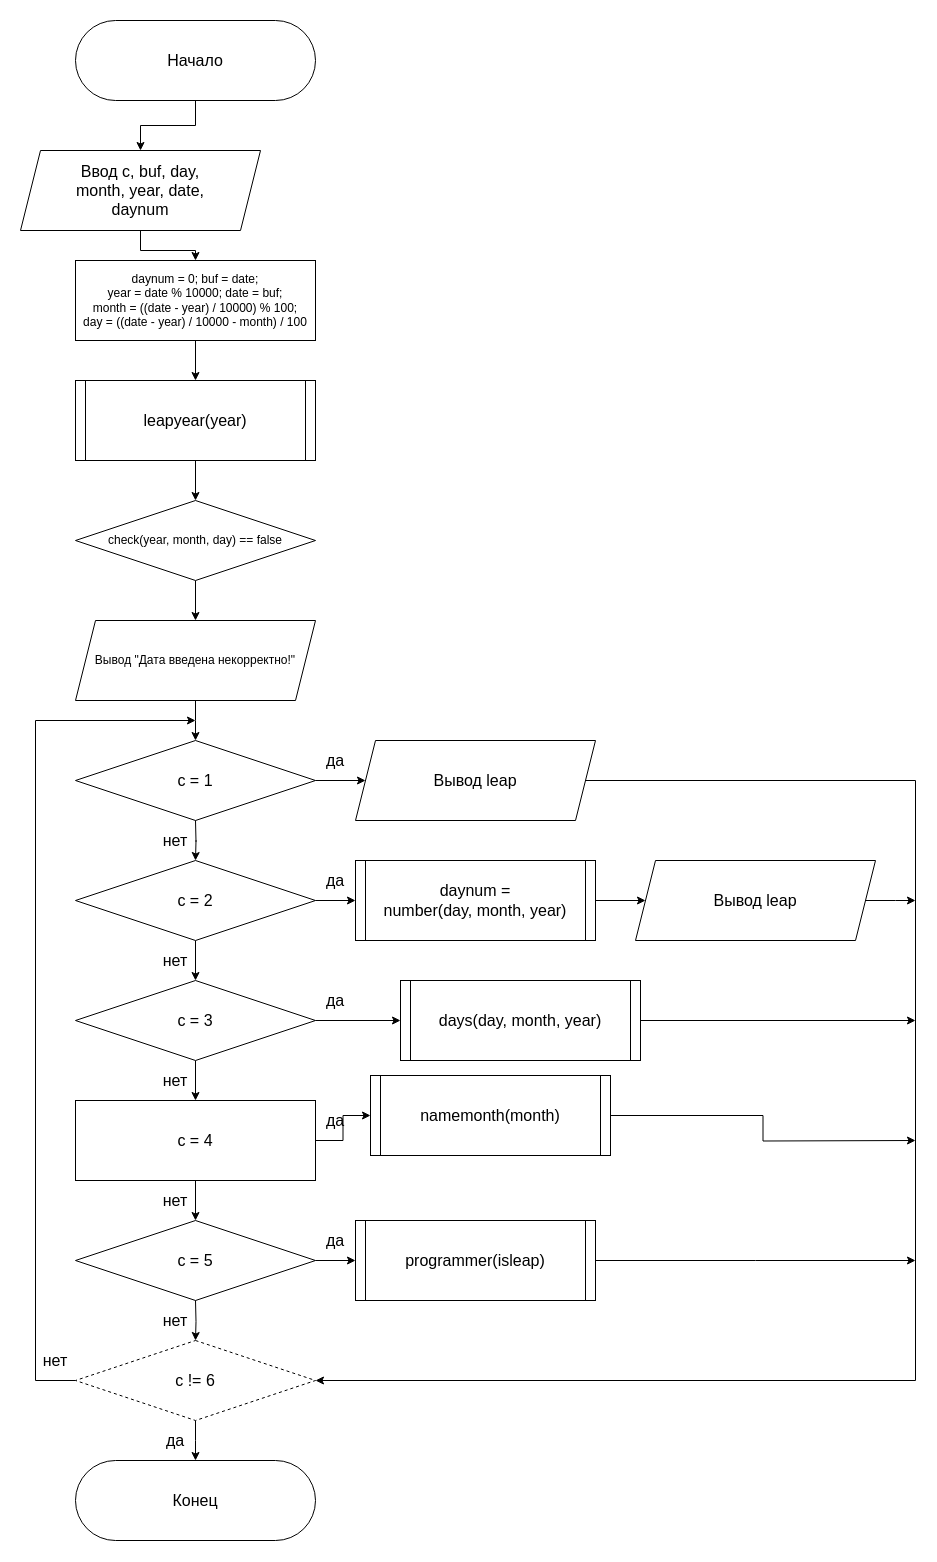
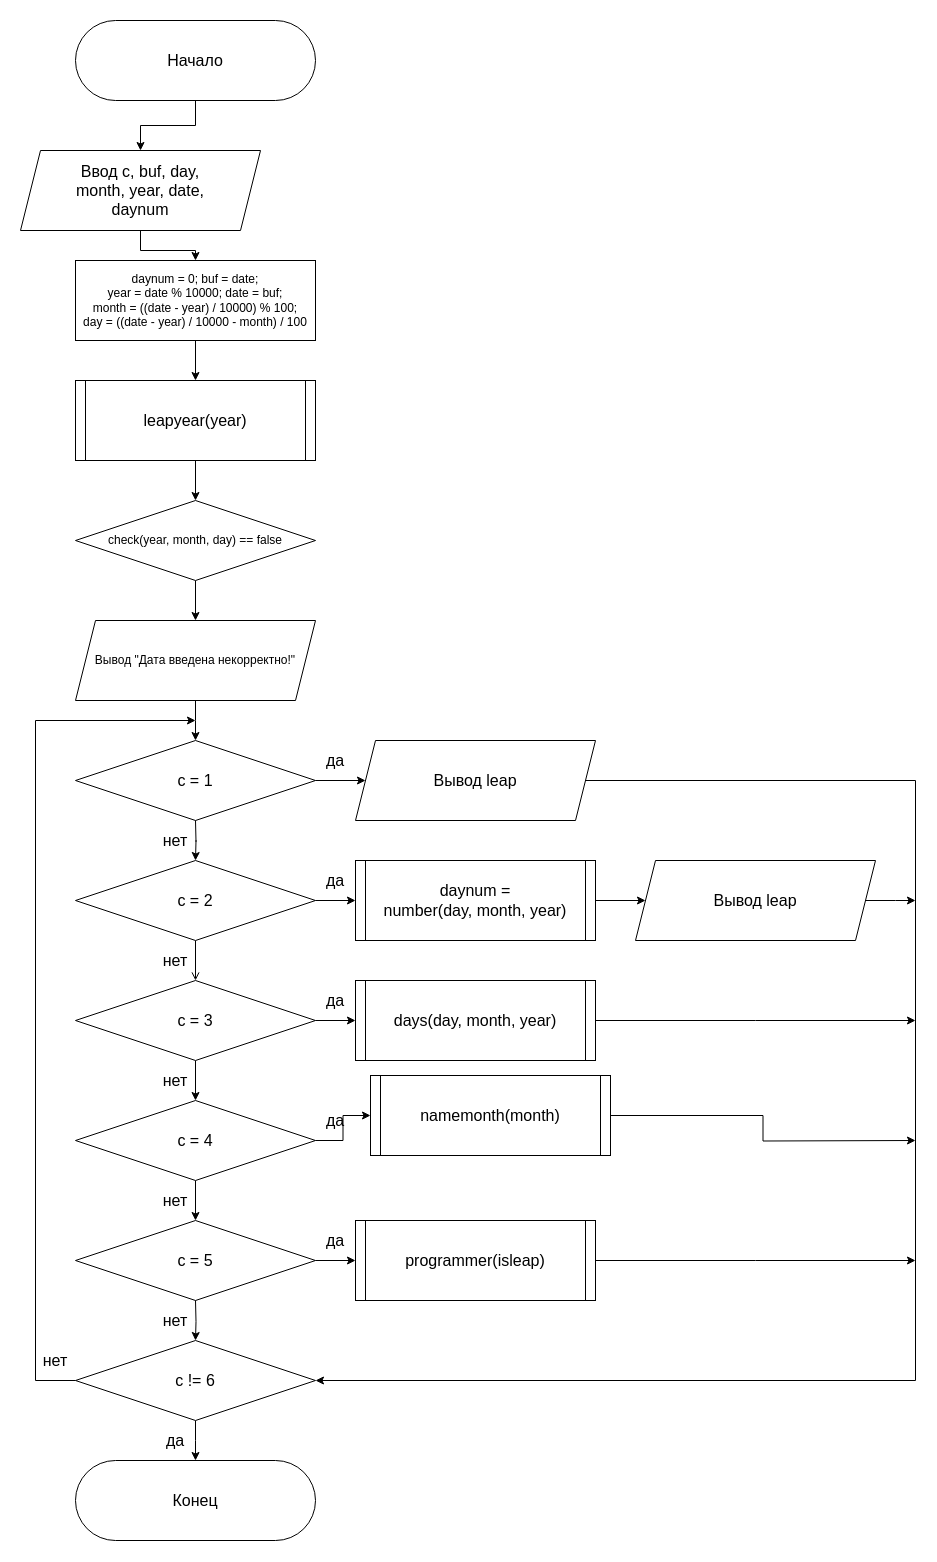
  <mxCell id="0" />
  <mxCell id="1" parent="0" />
  <mxCell id="2" style="edgeStyle=orthogonalEdgeStyle;rounded=0;orthogonalLoop=1;jettySize=auto;html=1;exitX=0.5;exitY=1;exitDx=0;exitDy=0;entryX=0.5;entryY=0;entryDx=0;entryDy=0;fontSize=16;" edge="1" parent="1" source="3" target="5"><mxGeometry relative="1" as="geometry" /></mxCell>
  <mxCell id="3" value="Начало" style="rounded=1;whiteSpace=wrap;html=1;arcSize=50;fontSize=16;" vertex="1" parent="1"><mxGeometry x="75" y="20" width="240" height="80" as="geometry" /></mxCell>
  <mxCell id="4" style="edgeStyle=orthogonalEdgeStyle;rounded=0;orthogonalLoop=1;jettySize=auto;html=1;exitX=0.5;exitY=1;exitDx=0;exitDy=0;entryX=0.5;entryY=0;entryDx=0;entryDy=0;" edge="1" parent="1" source="5" target="7"><mxGeometry relative="1" as="geometry" /></mxCell>
  <mxCell id="5" value="Ввод c, buf, day,&lt;br&gt;month, year, date,&lt;br style=&quot;font-size: 16px;&quot;&gt;daynum" style="shape=parallelogram;perimeter=parallelogramPerimeter;whiteSpace=wrap;html=1;fixedSize=1;fontSize=16;" vertex="1" parent="1"><mxGeometry x="20" y="150" width="240" height="80" as="geometry" /></mxCell>
  <mxCell id="6" style="edgeStyle=orthogonalEdgeStyle;rounded=0;orthogonalLoop=1;jettySize=auto;html=1;exitX=0.5;exitY=1;exitDx=0;exitDy=0;entryX=0.5;entryY=0;entryDx=0;entryDy=0;" edge="1" parent="1" source="7" target="9"><mxGeometry relative="1" as="geometry" /></mxCell>
  <mxCell id="7" value="daynum = 0; buf = date;&lt;br&gt;year = date % 10000; date = buf;&lt;br&gt;&lt;div&gt;month = ((date - year) / 10000) % 100;&lt;/div&gt;&lt;div&gt;&#09;day = ((date - year) / 10000 - month) / 100&lt;/div&gt;" style="rounded=0;whiteSpace=wrap;html=1;" vertex="1" parent="1"><mxGeometry x="75" y="260" width="240" height="80" as="geometry" /></mxCell>
  <mxCell id="8" style="edgeStyle=orthogonalEdgeStyle;rounded=0;orthogonalLoop=1;jettySize=auto;html=1;exitX=0.5;exitY=1;exitDx=0;exitDy=0;entryX=0.5;entryY=0;entryDx=0;entryDy=0;" edge="1" parent="1" source="9" target="11"><mxGeometry relative="1" as="geometry" /></mxCell>
  <mxCell id="9" value="leapyear(year)" style="shape=process;whiteSpace=wrap;html=1;backgroundOutline=1;size=0.042;fontSize=16;" vertex="1" parent="1"><mxGeometry x="75" y="380" width="240" height="80" as="geometry" /></mxCell>
  <mxCell id="10" style="edgeStyle=orthogonalEdgeStyle;rounded=0;orthogonalLoop=1;jettySize=auto;html=1;exitX=0.5;exitY=1;exitDx=0;exitDy=0;entryX=0.5;entryY=0;entryDx=0;entryDy=0;" edge="1" parent="1" source="11" target="13"><mxGeometry relative="1" as="geometry" /></mxCell>
  <mxCell id="11" value="check(year, month, day) == false" style="rhombus;whiteSpace=wrap;html=1;" vertex="1" parent="1"><mxGeometry x="75" y="500" width="240" height="80" as="geometry" /></mxCell>
  <mxCell id="12" style="edgeStyle=orthogonalEdgeStyle;rounded=0;orthogonalLoop=1;jettySize=auto;html=1;exitX=0.5;exitY=1;exitDx=0;exitDy=0;fontSize=16;" edge="1" parent="1" source="13"><mxGeometry relative="1" as="geometry"><mxPoint x="195" y="740" as="targetPoint" /></mxGeometry></mxCell>
  <mxCell id="13" value="Вывод &quot;Дата введена некорректно!&quot;" style="shape=parallelogram;perimeter=parallelogramPerimeter;whiteSpace=wrap;html=1;fixedSize=1;" vertex="1" parent="1"><mxGeometry x="75" y="620" width="240" height="80" as="geometry" /></mxCell>
  <mxCell id="14" style="edgeStyle=orthogonalEdgeStyle;rounded=0;orthogonalLoop=1;jettySize=auto;html=1;exitX=1;exitY=0.5;exitDx=0;exitDy=0;entryX=0;entryY=0.5;entryDx=0;entryDy=0;fontSize=16;" edge="1" parent="1" source="15" target="17"><mxGeometry relative="1" as="geometry" /></mxCell>
  <mxCell id="15" value="c = 1" style="rhombus;whiteSpace=wrap;html=1;fontSize=16;" vertex="1" parent="1"><mxGeometry x="75" y="740" width="240" height="80" as="geometry" /></mxCell>
  <mxCell id="16" style="edgeStyle=orthogonalEdgeStyle;rounded=0;orthogonalLoop=1;jettySize=auto;html=1;exitX=1;exitY=0.5;exitDx=0;exitDy=0;entryX=1;entryY=0.5;entryDx=0;entryDy=0;fontSize=16;" edge="1" parent="1" source="17" target="43"><mxGeometry relative="1" as="geometry"><Array as="points"><mxPoint x="915" y="780" /><mxPoint x="915" y="1380" /></Array></mxGeometry></mxCell>
  <mxCell id="17" value="Вывод leap" style="shape=parallelogram;perimeter=parallelogramPerimeter;whiteSpace=wrap;html=1;fixedSize=1;fontSize=16;" vertex="1" parent="1"><mxGeometry x="355" y="740" width="240" height="80" as="geometry" /></mxCell>
  <mxCell id="18" style="edgeStyle=orthogonalEdgeStyle;rounded=0;orthogonalLoop=1;jettySize=auto;html=1;exitX=0.5;exitY=1;exitDx=0;exitDy=0;fontSize=16;" edge="1" parent="1"><mxGeometry relative="1" as="geometry"><mxPoint x="195" y="860" as="targetPoint" /><mxPoint x="195" y="820" as="sourcePoint" /></mxGeometry></mxCell>
  <mxCell id="19" style="edgeStyle=orthogonalEdgeStyle;rounded=0;orthogonalLoop=1;jettySize=auto;html=1;exitX=1;exitY=0.5;exitDx=0;exitDy=0;entryX=0;entryY=0.5;entryDx=0;entryDy=0;fontSize=16;" edge="1" parent="1" source="21" target="25"><mxGeometry relative="1" as="geometry" /></mxCell>
- <mxCell id="20" style="edgeStyle=orthogonalEdgeStyle;rounded=0;orthogonalLoop=1;jettySize=auto;html=1;exitX=0.5;exitY=1;exitDx=0;exitDy=0;entryX=0.5;entryY=0;entryDx=0;entryDy=0;fontSize=16;" edge="1" parent="1" source="21" target="28"><mxGeometry relative="1" as="geometry" /></mxCell>
+ <mxCell id="20" style="edgeStyle=orthogonalEdgeStyle;rounded=0;orthogonalLoop=1;jettySize=auto;html=1;exitX=0.5;exitY=1;exitDx=0;exitDy=0;entryX=0.5;entryY=0;entryDx=0;entryDy=0;fontSize=16;endArrow=open;" edge="1" parent="1" source="21" target="28"><mxGeometry relative="1" as="geometry" /></mxCell>
  <mxCell id="21" value="c = 2" style="rhombus;whiteSpace=wrap;html=1;fontSize=16;" vertex="1" parent="1"><mxGeometry x="75" y="860" width="240" height="80" as="geometry" /></mxCell>
  <mxCell id="22" style="edgeStyle=orthogonalEdgeStyle;rounded=0;orthogonalLoop=1;jettySize=auto;html=1;exitX=1;exitY=0.5;exitDx=0;exitDy=0;fontSize=16;" edge="1" parent="1" source="23"><mxGeometry relative="1" as="geometry"><mxPoint x="915" y="900" as="targetPoint" /></mxGeometry></mxCell>
  <mxCell id="23" value="Вывод leap" style="shape=parallelogram;perimeter=parallelogramPerimeter;whiteSpace=wrap;html=1;fixedSize=1;fontSize=16;" vertex="1" parent="1"><mxGeometry x="635" y="860" width="240" height="80" as="geometry" /></mxCell>
  <mxCell id="24" style="edgeStyle=orthogonalEdgeStyle;rounded=0;orthogonalLoop=1;jettySize=auto;html=1;exitX=1;exitY=0.5;exitDx=0;exitDy=0;entryX=0;entryY=0.5;entryDx=0;entryDy=0;fontSize=16;" edge="1" parent="1" source="25" target="23"><mxGeometry relative="1" as="geometry" /></mxCell>
  <mxCell id="25" value="daynum =&lt;br&gt;number(day, month, year)" style="shape=process;whiteSpace=wrap;html=1;backgroundOutline=1;size=0.042;fontSize=16;" vertex="1" parent="1"><mxGeometry x="355" y="860" width="240" height="80" as="geometry" /></mxCell>
  <mxCell id="26" style="edgeStyle=orthogonalEdgeStyle;rounded=0;orthogonalLoop=1;jettySize=auto;html=1;exitX=1;exitY=0.5;exitDx=0;exitDy=0;entryX=0;entryY=0.5;entryDx=0;entryDy=0;fontSize=16;" edge="1" parent="1" source="28" target="30"><mxGeometry relative="1" as="geometry" /></mxCell>
  <mxCell id="27" style="edgeStyle=orthogonalEdgeStyle;rounded=0;orthogonalLoop=1;jettySize=auto;html=1;exitX=0.5;exitY=1;exitDx=0;exitDy=0;fontSize=16;" edge="1" parent="1" source="28" target="33"><mxGeometry relative="1" as="geometry" /></mxCell>
  <mxCell id="28" value="c = 3" style="rhombus;whiteSpace=wrap;html=1;fontSize=16;" vertex="1" parent="1"><mxGeometry x="75" y="980" width="240" height="80" as="geometry" /></mxCell>
  <mxCell id="29" style="edgeStyle=orthogonalEdgeStyle;rounded=0;orthogonalLoop=1;jettySize=auto;html=1;exitX=1;exitY=0.5;exitDx=0;exitDy=0;fontSize=16;" edge="1" parent="1" source="30"><mxGeometry relative="1" as="geometry"><mxPoint x="915" y="1020" as="targetPoint" /></mxGeometry></mxCell>
- <mxCell id="30" value="days(day, month, year)" style="shape=process;whiteSpace=wrap;html=1;backgroundOutline=1;size=0.042;fontSize=16;" vertex="1" parent="1"><mxGeometry x="400" y="980" width="240" height="80" as="geometry" /></mxCell>
+ <mxCell id="30" value="days(day, month, year)" style="shape=process;whiteSpace=wrap;html=1;backgroundOutline=1;size=0.042;fontSize=16;" vertex="1" parent="1"><mxGeometry x="355" y="980" width="240" height="80" as="geometry" /></mxCell>
  <mxCell id="31" style="edgeStyle=orthogonalEdgeStyle;rounded=0;orthogonalLoop=1;jettySize=auto;html=1;exitX=1;exitY=0.5;exitDx=0;exitDy=0;entryX=0;entryY=0.5;entryDx=0;entryDy=0;fontSize=16;" edge="1" parent="1" source="33" target="35"><mxGeometry relative="1" as="geometry" /></mxCell>
  <mxCell id="32" style="edgeStyle=orthogonalEdgeStyle;rounded=0;orthogonalLoop=1;jettySize=auto;html=1;exitX=0.5;exitY=1;exitDx=0;exitDy=0;entryX=0.5;entryY=0;entryDx=0;entryDy=0;fontSize=16;" edge="1" parent="1" source="33" target="37"><mxGeometry relative="1" as="geometry" /></mxCell>
- <mxCell id="33" value="c = 4" style="whiteSpace=wrap;html=1;fontSize=16;rounded=0;" vertex="1" parent="1"><mxGeometry x="75" y="1100" width="240" height="80" as="geometry" /></mxCell>
+ <mxCell id="33" value="c = 4" style="rhombus;whiteSpace=wrap;html=1;fontSize=16;" vertex="1" parent="1"><mxGeometry x="75" y="1100" width="240" height="80" as="geometry" /></mxCell>
  <mxCell id="34" style="edgeStyle=orthogonalEdgeStyle;rounded=0;orthogonalLoop=1;jettySize=auto;html=1;exitX=1;exitY=0.5;exitDx=0;exitDy=0;fontSize=16;" edge="1" parent="1" source="35"><mxGeometry relative="1" as="geometry"><mxPoint x="915" y="1140" as="targetPoint" /></mxGeometry></mxCell>
  <mxCell id="35" value="namemonth(month)" style="shape=process;whiteSpace=wrap;html=1;backgroundOutline=1;size=0.042;fontSize=16;" vertex="1" parent="1"><mxGeometry x="370" y="1075" width="240" height="80" as="geometry" /></mxCell>
  <mxCell id="36" style="edgeStyle=orthogonalEdgeStyle;rounded=0;orthogonalLoop=1;jettySize=auto;html=1;exitX=1;exitY=0.5;exitDx=0;exitDy=0;entryX=0;entryY=0.5;entryDx=0;entryDy=0;fontSize=16;" edge="1" parent="1" source="37" target="39"><mxGeometry relative="1" as="geometry" /></mxCell>
  <mxCell id="37" value="c = 5" style="rhombus;whiteSpace=wrap;html=1;fontSize=16;" vertex="1" parent="1"><mxGeometry x="75" y="1220" width="240" height="80" as="geometry" /></mxCell>
  <mxCell id="38" style="edgeStyle=orthogonalEdgeStyle;rounded=0;orthogonalLoop=1;jettySize=auto;html=1;exitX=1;exitY=0.5;exitDx=0;exitDy=0;fontSize=16;" edge="1" parent="1" source="39"><mxGeometry relative="1" as="geometry"><mxPoint x="915" y="1260" as="targetPoint" /></mxGeometry></mxCell>
  <mxCell id="39" value="programmer(isleap)" style="shape=process;whiteSpace=wrap;html=1;backgroundOutline=1;size=0.042;fontSize=16;" vertex="1" parent="1"><mxGeometry x="355" y="1220" width="240" height="80" as="geometry" /></mxCell>
  <mxCell id="40" style="edgeStyle=orthogonalEdgeStyle;rounded=0;orthogonalLoop=1;jettySize=auto;html=1;exitX=0.5;exitY=1;exitDx=0;exitDy=0;entryX=0.5;entryY=0;entryDx=0;entryDy=0;fontSize=16;" edge="1" parent="1" target="43"><mxGeometry relative="1" as="geometry"><mxPoint x="195" y="1300" as="sourcePoint" /></mxGeometry></mxCell>
  <mxCell id="41" style="edgeStyle=orthogonalEdgeStyle;rounded=0;orthogonalLoop=1;jettySize=auto;html=1;exitX=0;exitY=0.5;exitDx=0;exitDy=0;fontSize=16;" edge="1" parent="1" source="43"><mxGeometry relative="1" as="geometry"><mxPoint x="195" y="720" as="targetPoint" /><Array as="points"><mxPoint x="35" y="1380" /><mxPoint x="35" y="720" /></Array></mxGeometry></mxCell>
  <mxCell id="42" style="edgeStyle=orthogonalEdgeStyle;rounded=0;orthogonalLoop=1;jettySize=auto;html=1;exitX=0.5;exitY=1;exitDx=0;exitDy=0;fontSize=16;" edge="1" parent="1" source="43"><mxGeometry relative="1" as="geometry"><mxPoint x="195" y="1460" as="targetPoint" /></mxGeometry></mxCell>
- <mxCell id="43" value="c != 6" style="rhombus;whiteSpace=wrap;html=1;fontSize=16;dashed=1;" vertex="1" parent="1"><mxGeometry x="75" y="1340" width="240" height="80" as="geometry" /></mxCell>
+ <mxCell id="43" value="c != 6" style="rhombus;whiteSpace=wrap;html=1;fontSize=16;" vertex="1" parent="1"><mxGeometry x="75" y="1340" width="240" height="80" as="geometry" /></mxCell>
  <mxCell id="44" value="Конец" style="rounded=1;whiteSpace=wrap;html=1;arcSize=50;fontSize=16;" vertex="1" parent="1"><mxGeometry x="75" y="1460" width="240" height="80" as="geometry" /></mxCell>
  <mxCell id="45" value="да" style="text;html=1;strokeColor=none;fillColor=none;align=center;verticalAlign=middle;whiteSpace=wrap;rounded=0;fontSize=16;" vertex="1" parent="1"><mxGeometry x="315" y="740" width="40" height="40" as="geometry" /></mxCell>
  <mxCell id="46" value="да" style="text;html=1;strokeColor=none;fillColor=none;align=center;verticalAlign=middle;whiteSpace=wrap;rounded=0;fontSize=16;" vertex="1" parent="1"><mxGeometry x="315" y="860" width="40" height="40" as="geometry" /></mxCell>
  <mxCell id="47" value="да" style="text;html=1;strokeColor=none;fillColor=none;align=center;verticalAlign=middle;whiteSpace=wrap;rounded=0;fontSize=16;" vertex="1" parent="1"><mxGeometry x="315" y="1220" width="40" height="40" as="geometry" /></mxCell>
  <mxCell id="48" value="да" style="text;html=1;strokeColor=none;fillColor=none;align=center;verticalAlign=middle;whiteSpace=wrap;rounded=0;fontSize=16;" vertex="1" parent="1"><mxGeometry x="315" y="1100" width="40" height="40" as="geometry" /></mxCell>
  <mxCell id="49" value="да" style="text;html=1;strokeColor=none;fillColor=none;align=center;verticalAlign=middle;whiteSpace=wrap;rounded=0;fontSize=16;" vertex="1" parent="1"><mxGeometry x="315" y="980" width="40" height="40" as="geometry" /></mxCell>
  <mxCell id="50" value="да" style="text;html=1;strokeColor=none;fillColor=none;align=center;verticalAlign=middle;whiteSpace=wrap;rounded=0;fontSize=16;" vertex="1" parent="1"><mxGeometry x="155" y="1420" width="40" height="40" as="geometry" /></mxCell>
  <mxCell id="51" value="нет" style="text;html=1;strokeColor=none;fillColor=none;align=center;verticalAlign=middle;whiteSpace=wrap;rounded=0;fontSize=16;" vertex="1" parent="1"><mxGeometry x="35" y="1340" width="40" height="40" as="geometry" /></mxCell>
  <mxCell id="52" value="нет" style="text;html=1;strokeColor=none;fillColor=none;align=center;verticalAlign=middle;whiteSpace=wrap;rounded=0;fontSize=16;" vertex="1" parent="1"><mxGeometry x="155" y="1300" width="40" height="40" as="geometry" /></mxCell>
  <mxCell id="53" value="нет" style="text;html=1;strokeColor=none;fillColor=none;align=center;verticalAlign=middle;whiteSpace=wrap;rounded=0;fontSize=16;" vertex="1" parent="1"><mxGeometry x="155" y="1180" width="40" height="40" as="geometry" /></mxCell>
  <mxCell id="54" value="нет" style="text;html=1;strokeColor=none;fillColor=none;align=center;verticalAlign=middle;whiteSpace=wrap;rounded=0;fontSize=16;" vertex="1" parent="1"><mxGeometry x="155" y="1060" width="40" height="40" as="geometry" /></mxCell>
  <mxCell id="55" value="нет" style="text;html=1;strokeColor=none;fillColor=none;align=center;verticalAlign=middle;whiteSpace=wrap;rounded=0;fontSize=16;" vertex="1" parent="1"><mxGeometry x="155" y="940" width="40" height="40" as="geometry" /></mxCell>
  <mxCell id="56" value="нет" style="text;html=1;strokeColor=none;fillColor=none;align=center;verticalAlign=middle;whiteSpace=wrap;rounded=0;fontSize=16;" vertex="1" parent="1"><mxGeometry x="155" y="820" width="40" height="40" as="geometry" /></mxCell>
